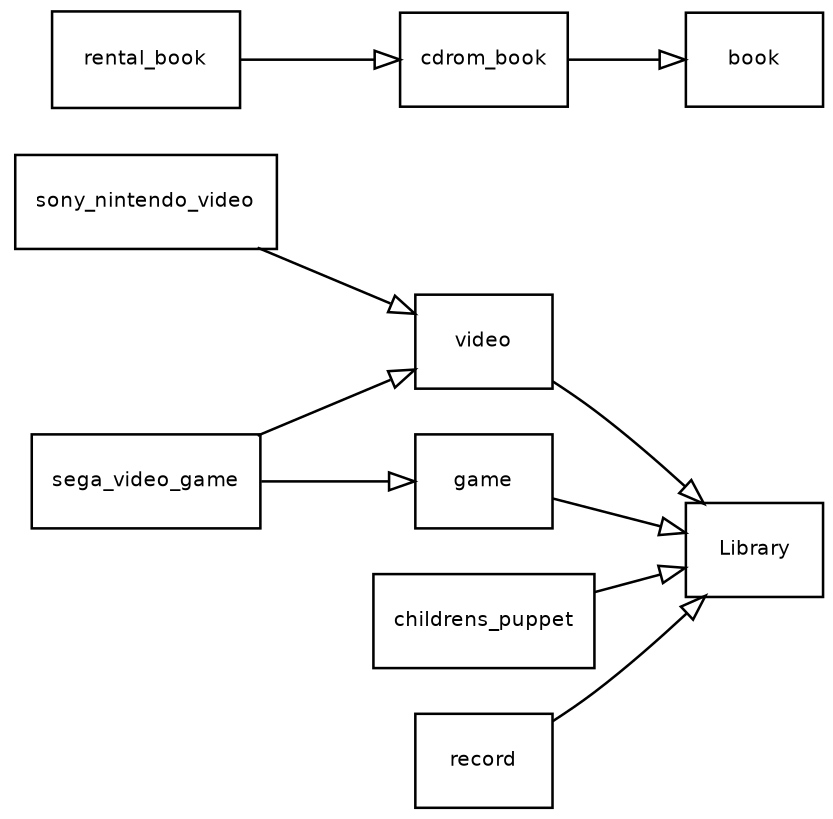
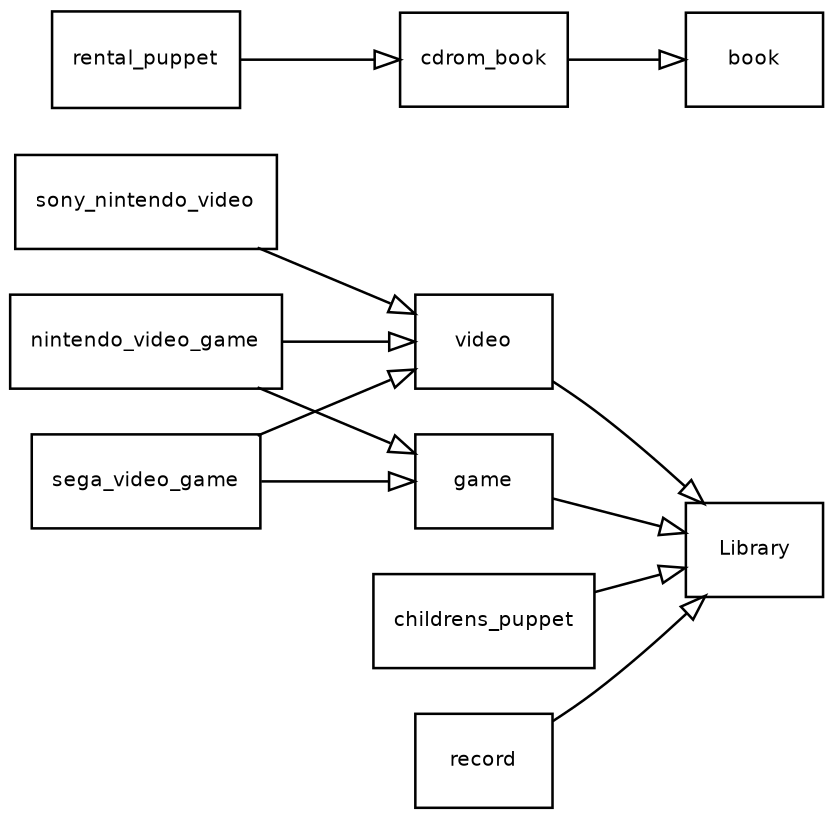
  digraph {
    fontname="Bitstream Vera Sans"
    fontsize=8
    rankdir=LR
    node [fontname="Bitstream Vera Sans" fontsize=8 shape=record]
    edge [arrowhead=empty fontname="Bitstream Vera Sans" fontsize=8]
    n1 [label="{Library}"]
    n2 [label="{book}"]
    n3 [label="{video}"]
    n4 [label="{game}"]
    n5 [label="{childrens_puppet}"]
    n6 [label="{record}"]
    cdrom_book [lable="{cdrom_book}"]
-   rental_book [lable="{rental_book}"]
+   rental_book [lable="{rental_book}" label=rental_puppet]
    n9 [label=sony_nintendo_video lable="{sony rental vedio}"]
    n10 [label="{sega_video_game}"]
+   n11 [label="{nintendo_video_game}"]
    n3 -> n1
    n4 -> n1
    n5 -> n1
    n6 -> n1
    cdrom_book -> n2
    rental_book -> cdrom_book
    n9 -> n3
    n10 -> n3
    n10 -> n4
+   n11 -> n3
+   n11 -> n4
  }
